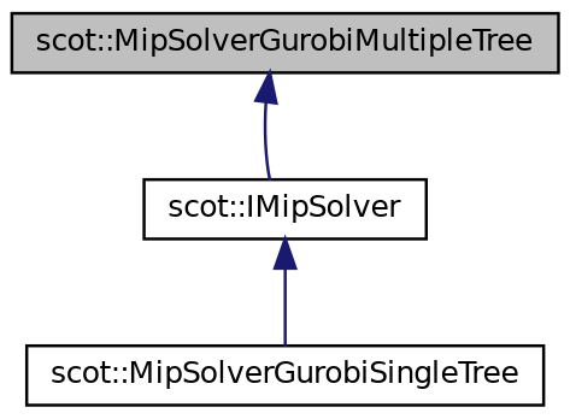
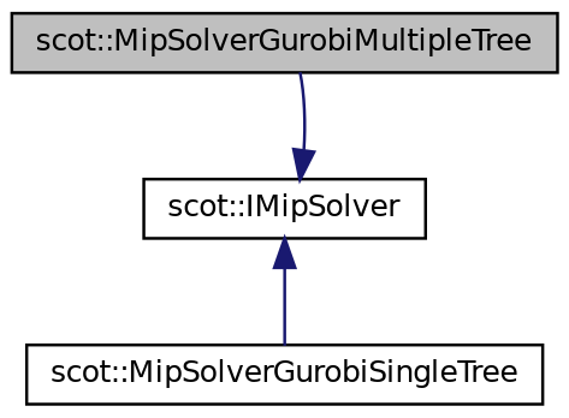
  digraph {
    node [color=black fillcolor=white fontname=Helvetica fontsize=10 shape=record style=filled]
    edge [color=midnightblue dir=back fontname=Helvetica fontsize=10 labelfontname=Helvetica labelfontsize=10 style=solid]
    n1 [fillcolor=grey75 fontcolor=black height=0.2 label="scot::MipSolverGurobiMultipleTree" width=0.4]
    n2 [height=0.2 label="scot::MipSolverGurobiSingleTree" width=0.4]
    n3 [height=0.2 label="scot::IMipSolver" width=0.4]
-   n1 -> n3
+   n3 -> n1
    n3 -> n2
  }
